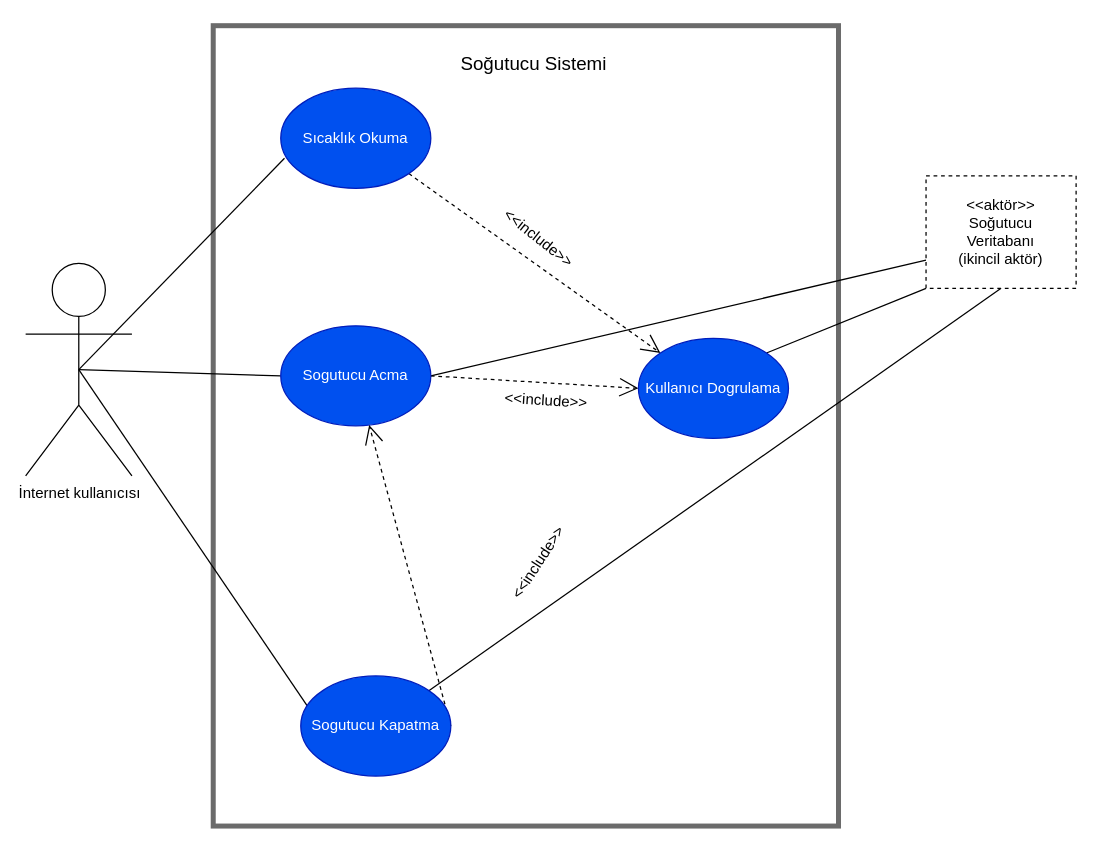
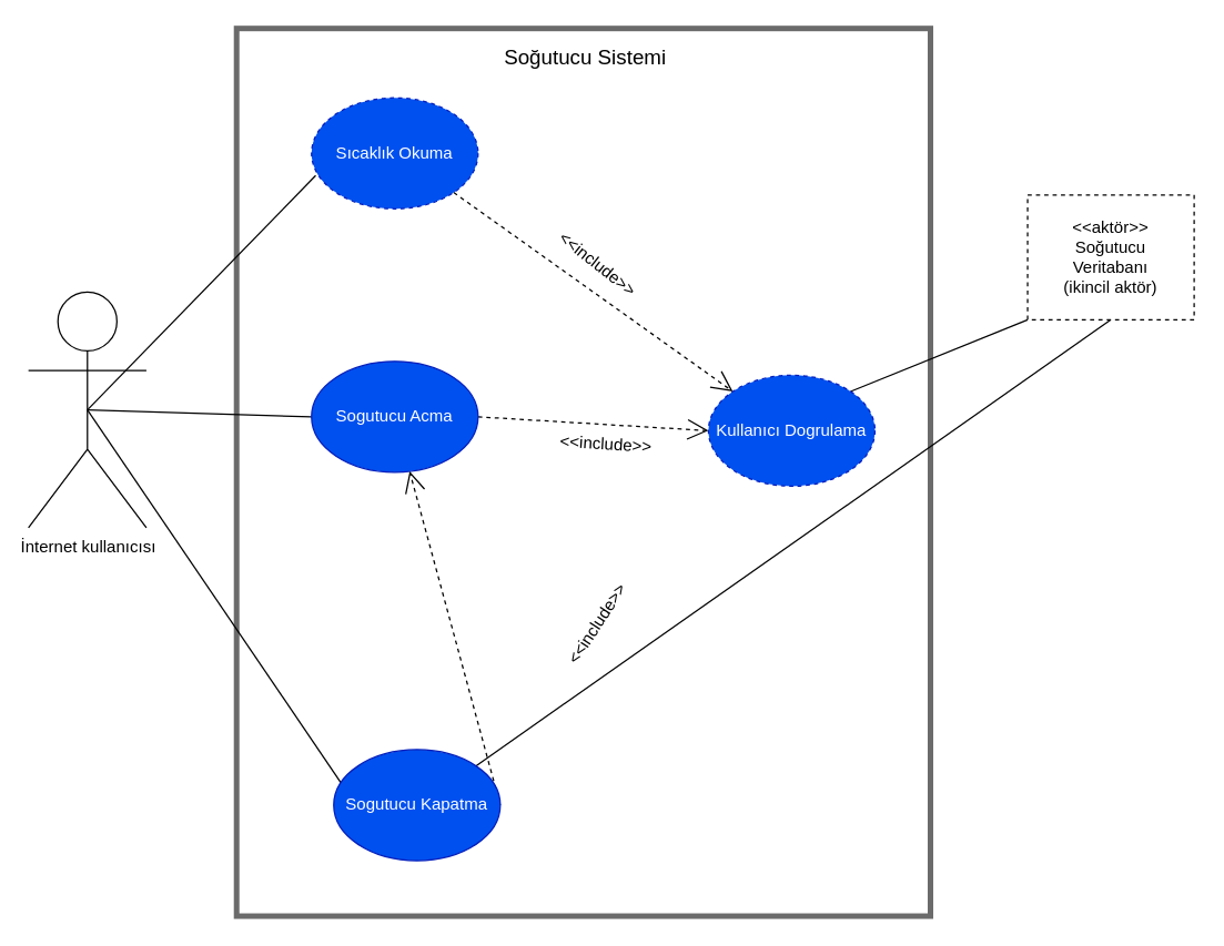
  <mxCell id="0" />
  <mxCell id="1" parent="0" />
  <mxCell id="2" value="" style="rounded=0;whiteSpace=wrap;html=1;fillColor=none;strokeWidth=4;strokeColor=#6B6B6B;" parent="1" vertex="1"><mxGeometry x="170" y="20" width="500" height="640" as="geometry" /></mxCell>
  <mxCell id="3" style="edgeStyle=none;rounded=0;orthogonalLoop=1;jettySize=auto;html=1;exitX=0.5;exitY=0.5;exitDx=0;exitDy=0;exitPerimeter=0;strokeColor=#000000;entryX=0.05;entryY=0.313;entryDx=0;entryDy=0;entryPerimeter=0;endArrow=none;endFill=0;" parent="1" source="4" target="14" edge="1"><mxGeometry relative="1" as="geometry"><mxPoint x="224" y="440" as="targetPoint" /></mxGeometry></mxCell>
  <mxCell id="4" value="İnternet kullanıcısı" style="shape=umlActor;verticalLabelPosition=bottom;verticalAlign=top;html=1;outlineConnect=0;" parent="1" vertex="1"><mxGeometry x="20" y="210" width="85" height="170" as="geometry" /></mxCell>
  <mxCell id="5" style="edgeStyle=none;rounded=0;orthogonalLoop=1;jettySize=auto;html=1;strokeColor=#000000;exitX=0.5;exitY=0.5;exitDx=0;exitDy=0;exitPerimeter=0;entryX=0;entryY=0.5;entryDx=0;entryDy=0;endArrow=none;endFill=0;" parent="1" source="4" target="11" edge="1"><mxGeometry relative="1" as="geometry"><mxPoint x="224" y="303" as="targetPoint" /><mxPoint x="94" y="290" as="sourcePoint" /></mxGeometry></mxCell>
  <mxCell id="6" style="edgeStyle=none;rounded=0;orthogonalLoop=1;jettySize=auto;html=1;strokeColor=#000000;entryX=0.025;entryY=0.7;entryDx=0;entryDy=0;entryPerimeter=0;exitX=0.5;exitY=0.5;exitDx=0;exitDy=0;exitPerimeter=0;endArrow=none;endFill=0;" parent="1" source="4" target="8" edge="1"><mxGeometry relative="1" as="geometry"><mxPoint x="174" y="180" as="targetPoint" /><mxPoint x="44" y="340" as="sourcePoint" /></mxGeometry></mxCell>
  <mxCell id="7" style="edgeStyle=none;rounded=0;orthogonalLoop=1;jettySize=auto;html=1;entryX=0;entryY=0;entryDx=0;entryDy=0;dashed=1;endArrow=open;endFill=0;startSize=6;endSize=13;exitX=1;exitY=1;exitDx=0;exitDy=0;" parent="1" source="8" target="16" edge="1"><mxGeometry relative="1" as="geometry"><mxPoint x="320" y="170" as="sourcePoint" /></mxGeometry></mxCell>
- <mxCell id="8" value="Sıcaklık Okuma" style="ellipse;whiteSpace=wrap;html=1;fillColor=#0050ef;strokeColor=#001DBC;fontColor=#ffffff;" parent="1" vertex="1"><mxGeometry x="224" y="70" width="120" height="80" as="geometry" /></mxCell>
+ <mxCell id="8" value="Sıcaklık Okuma" style="ellipse;whiteSpace=wrap;html=1;fillColor=#0050ef;strokeColor=#001DBC;fontColor=#ffffff;dashed=1;" parent="1" vertex="1"><mxGeometry x="224" y="70" width="120" height="80" as="geometry" /></mxCell>
  <mxCell id="9" style="edgeStyle=none;rounded=0;orthogonalLoop=1;jettySize=auto;html=1;exitX=1;exitY=0.5;exitDx=0;exitDy=0;entryX=0;entryY=0.5;entryDx=0;entryDy=0;dashed=1;endArrow=open;endFill=0;endSize=13;" parent="1" source="11" target="16" edge="1"><mxGeometry relative="1" as="geometry" /></mxCell>
- <mxCell id="10" style="edgeStyle=none;rounded=0;orthogonalLoop=1;jettySize=auto;html=1;exitX=1;exitY=0.5;exitDx=0;exitDy=0;entryX=0;entryY=0.75;entryDx=0;entryDy=0;endArrow=none;endFill=0;startSize=6;endSize=13;" parent="1" source="11" target="18" edge="1"><mxGeometry relative="1" as="geometry" /></mxCell>
  <mxCell id="11" value="Sogutucu Acma" style="ellipse;whiteSpace=wrap;html=1;fillColor=#0050ef;strokeColor=#001DBC;fontColor=#ffffff;" parent="1" vertex="1"><mxGeometry x="224" y="260" width="120" height="80" as="geometry" /></mxCell>
  <mxCell id="12" style="edgeStyle=none;rounded=0;orthogonalLoop=1;jettySize=auto;html=1;exitX=1;exitY=0.5;exitDx=0;exitDy=0;dashed=1;endArrow=open;endFill=0;endSize=13;" parent="1" source="14" target="11" edge="1"><mxGeometry relative="1" as="geometry" /></mxCell>
  <mxCell id="13" style="edgeStyle=none;rounded=0;orthogonalLoop=1;jettySize=auto;html=1;exitX=1;exitY=0;exitDx=0;exitDy=0;entryX=0.5;entryY=1;entryDx=0;entryDy=0;endArrow=none;endFill=0;startSize=6;endSize=13;" parent="1" source="14" target="18" edge="1"><mxGeometry relative="1" as="geometry" /></mxCell>
  <mxCell id="14" value="Sogutucu Kapatma" style="ellipse;whiteSpace=wrap;html=1;fillColor=#0050ef;strokeColor=#001DBC;fontColor=#ffffff;" parent="1" vertex="1"><mxGeometry x="240" y="540" width="120" height="80" as="geometry" /></mxCell>
  <mxCell id="15" style="edgeStyle=none;rounded=0;orthogonalLoop=1;jettySize=auto;html=1;exitX=1;exitY=0;exitDx=0;exitDy=0;entryX=0;entryY=1;entryDx=0;entryDy=0;endArrow=none;endFill=0;startSize=6;endSize=13;" parent="1" source="16" target="18" edge="1"><mxGeometry relative="1" as="geometry" /></mxCell>
- <mxCell id="16" value="Kullanıcı Dogrulama" style="ellipse;whiteSpace=wrap;html=1;fillColor=#0050ef;strokeColor=#001DBC;fontColor=#ffffff;" parent="1" vertex="1"><mxGeometry x="510" y="270" width="120" height="80" as="geometry" /></mxCell>
+ <mxCell id="16" value="Kullanıcı Dogrulama" style="ellipse;whiteSpace=wrap;html=1;fillColor=#0050ef;strokeColor=#001DBC;fontColor=#ffffff;dashed=1;" parent="1" vertex="1"><mxGeometry x="510" y="270" width="120" height="80" as="geometry" /></mxCell>
  <mxCell id="17" value="&amp;lt;&amp;lt;include&amp;gt;&amp;gt;" style="text;html=1;align=center;verticalAlign=middle;resizable=0;points=[];autosize=1;strokeColor=none;rotation=38.4;" parent="1" vertex="1"><mxGeometry x="390" y="180" width="80" height="20" as="geometry" /></mxCell>
  <mxCell id="18" value="&lt;span&gt;&amp;lt;&amp;lt;aktör&amp;gt;&amp;gt;&lt;/span&gt;&lt;br&gt;Soğutucu&lt;br&gt;Veritabanı&lt;br&gt;&lt;span&gt;(ikincil aktör)&lt;/span&gt;" style="rounded=0;whiteSpace=wrap;html=1;dashed=1;" parent="1" vertex="1"><mxGeometry x="740" y="140" width="120" height="90" as="geometry" /></mxCell>
  <mxCell id="19" value="&amp;lt;&amp;lt;include&amp;gt;&amp;gt;" style="text;html=1;align=center;verticalAlign=middle;resizable=0;points=[];autosize=1;strokeColor=none;rotation=3.5;" parent="1" vertex="1"><mxGeometry x="396" y="310" width="80" height="20" as="geometry" /></mxCell>
  <mxCell id="20" value="&amp;lt;&amp;lt;include&amp;gt;&amp;gt;" style="text;html=1;align=center;verticalAlign=middle;resizable=0;points=[];autosize=1;strokeColor=none;rotation=-56.9;" parent="1" vertex="1"><mxGeometry x="390" y="440" width="80" height="20" as="geometry" /></mxCell>
- <mxCell id="21" value="&lt;font style=&quot;font-size: 15px&quot;&gt;Soğutucu Sistemi&lt;/font&gt;" style="text;html=1;align=center;verticalAlign=middle;resizable=0;points=[];autosize=1;strokeColor=none;fontStyle=0;fontSize=18;" parent="1" vertex="1"><mxGeometry x="361" y="35" width="130" height="30" as="geometry" /></mxCell>
+ <mxCell id="21" value="&lt;font style=&quot;font-size: 15px&quot;&gt;Soğutucu Sistemi&lt;/font&gt;" style="text;html=1;align=center;verticalAlign=middle;resizable=0;points=[];autosize=1;strokeColor=none;fontStyle=0;fontSize=18;" parent="1" vertex="1"><mxGeometry x="356" y="25" width="130" height="30" as="geometry" /></mxCell>
